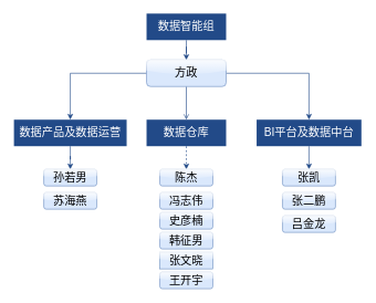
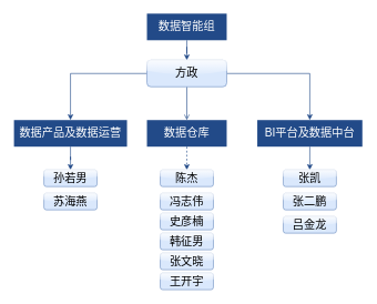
  <mxCell id="0" />
  <mxCell id="1" parent="0" />
  <mxCell id="2" value="" style="edgeStyle=orthogonalEdgeStyle;rounded=0;orthogonalLoop=1;jettySize=auto;html=1;fontColor=#FFFFFF;strokeColor=#224a88;" edge="1" parent="1" source="3" target="7"><mxGeometry relative="1" as="geometry" /></mxCell>
  <mxCell id="3" value="&lt;font style=&quot;font-size: 17px&quot;&gt;数据智能组&lt;/font&gt;" style="rounded=0;whiteSpace=wrap;html=1;fontColor=#FFFFFF;fillColor=#224a88;strokeColor=none;" vertex="1" parent="1"><mxGeometry x="220" y="20" width="120" height="40" as="geometry" /></mxCell>
  <mxCell id="4" value="" style="edgeStyle=orthogonalEdgeStyle;rounded=0;orthogonalLoop=1;jettySize=auto;html=1;fontColor=#FFFFFF;strokeColor=#224a88;endArrow=open;" edge="1" parent="1" source="7" target="9"><mxGeometry relative="1" as="geometry" /></mxCell>
  <mxCell id="5" value="" style="edgeStyle=orthogonalEdgeStyle;rounded=0;orthogonalLoop=1;jettySize=auto;html=1;fontColor=#FFFFFF;strokeColor=#224a88;" edge="1" parent="1" source="7" target="11"><mxGeometry relative="1" as="geometry" /></mxCell>
  <mxCell id="6" value="" style="edgeStyle=orthogonalEdgeStyle;rounded=0;orthogonalLoop=1;jettySize=auto;html=1;fontColor=#FFFFFF;strokeColor=#224a88;" edge="1" parent="1" source="7" target="13"><mxGeometry relative="1" as="geometry" /></mxCell>
  <mxCell id="7" value="&lt;span style=&quot;font-size: 17px&quot;&gt;方政&lt;/span&gt;" style="rounded=1;whiteSpace=wrap;html=1;strokeColor=#6c8ebf;fillColor=#dae8fc;glass=1;" vertex="1" parent="1"><mxGeometry x="220" y="90" width="120" height="40" as="geometry" /></mxCell>
  <mxCell id="8" style="edgeStyle=orthogonalEdgeStyle;rounded=0;orthogonalLoop=1;jettySize=auto;html=1;exitX=0.5;exitY=1;exitDx=0;exitDy=0;entryX=0.5;entryY=0;entryDx=0;entryDy=0;strokeColor=#224A88;fontColor=#FFFFFF;dashed=1;" edge="1" parent="1" source="9" target="16"><mxGeometry relative="1" as="geometry" /></mxCell>
  <mxCell id="9" value="&lt;span style=&quot;font-size: 17px&quot;&gt;数据仓库&lt;/span&gt;" style="rounded=0;whiteSpace=wrap;html=1;fontColor=#FFFFFF;fillColor=#224a88;strokeColor=none;" vertex="1" parent="1"><mxGeometry x="220" y="180" width="120" height="40" as="geometry" /></mxCell>
  <mxCell id="10" style="edgeStyle=orthogonalEdgeStyle;rounded=0;orthogonalLoop=1;jettySize=auto;html=1;exitX=0.5;exitY=1;exitDx=0;exitDy=0;entryX=0.5;entryY=0;entryDx=0;entryDy=0;strokeColor=#224A88;fontColor=#FFFFFF;" edge="1" parent="1" source="11" target="22"><mxGeometry relative="1" as="geometry" /></mxCell>
  <mxCell id="11" value="&lt;span style=&quot;font-size: 17px&quot;&gt;BI平台及数据中台&lt;/span&gt;" style="rounded=0;whiteSpace=wrap;html=1;fontColor=#FFFFFF;strokeColor=none;fillColor=#224a88;" vertex="1" parent="1"><mxGeometry x="386" y="180" width="158" height="40" as="geometry" /></mxCell>
  <mxCell id="12" value="" style="edgeStyle=orthogonalEdgeStyle;rounded=0;orthogonalLoop=1;jettySize=auto;html=1;fontColor=#FFFFFF;strokeColor=#224A88;" edge="1" parent="1" source="13" target="14"><mxGeometry relative="1" as="geometry" /></mxCell>
  <mxCell id="13" value="&lt;span style=&quot;font-size: 17px&quot;&gt;数据产品及数据运营&lt;/span&gt;" style="rounded=0;whiteSpace=wrap;html=1;fontColor=#FFFFFF;strokeColor=none;fillColor=#224a88;" vertex="1" parent="1"><mxGeometry x="20" y="180" width="170" height="40" as="geometry" /></mxCell>
  <mxCell id="14" value="&lt;span style=&quot;font-size: 17px&quot;&gt;孙若男&lt;/span&gt;" style="rounded=1;whiteSpace=wrap;html=1;strokeColor=#6c8ebf;fillColor=#dae8fc;glass=1;" vertex="1" parent="1"><mxGeometry x="65" y="255" width="80" height="25" as="geometry" /></mxCell>
  <mxCell id="15" value="&lt;span style=&quot;font-size: 17px&quot;&gt;苏海燕&lt;/span&gt;" style="rounded=1;whiteSpace=wrap;html=1;strokeColor=#6c8ebf;fillColor=#dae8fc;glass=1;" vertex="1" parent="1"><mxGeometry x="65" y="290" width="80" height="25" as="geometry" /></mxCell>
  <mxCell id="16" value="&lt;span style=&quot;font-size: 17px&quot;&gt;陈杰&lt;/span&gt;" style="rounded=1;whiteSpace=wrap;html=1;strokeColor=#6c8ebf;fillColor=#dae8fc;glass=1;shadow=0;" vertex="1" parent="1"><mxGeometry x="240" y="255" width="80" height="25" as="geometry" /></mxCell>
  <mxCell id="17" value="&lt;span style=&quot;font-size: 17px&quot;&gt;冯志伟&lt;/span&gt;" style="rounded=1;whiteSpace=wrap;html=1;strokeColor=#6c8ebf;fillColor=#dae8fc;glass=1;shadow=0;" vertex="1" parent="1"><mxGeometry x="240" y="290" width="80" height="25" as="geometry" /></mxCell>
  <mxCell id="18" value="&lt;span style=&quot;font-size: 17px&quot;&gt;史彦楠&lt;/span&gt;" style="rounded=1;whiteSpace=wrap;html=1;strokeColor=#6c8ebf;fillColor=#dae8fc;glass=1;shadow=0;" vertex="1" parent="1"><mxGeometry x="240" y="320" width="80" height="25" as="geometry" /></mxCell>
  <mxCell id="19" value="&lt;span style=&quot;font-size: 17px&quot;&gt;韩征男&lt;/span&gt;" style="rounded=1;whiteSpace=wrap;html=1;strokeColor=#6c8ebf;fillColor=#dae8fc;glass=1;shadow=0;" vertex="1" parent="1"><mxGeometry x="240" y="350" width="80" height="25" as="geometry" /></mxCell>
- <mxCell id="20" value="&lt;span style=&quot;font-size: 17px&quot;&gt;张文晓&lt;/span&gt;" style="whiteSpace=wrap;html=1;strokeColor=#6c8ebf;fillColor=#dae8fc;glass=1;shadow=0;rounded=0;" vertex="1" parent="1"><mxGeometry x="240" y="380" width="80" height="25" as="geometry" /></mxCell>
+ <mxCell id="20" value="&lt;span style=&quot;font-size: 17px&quot;&gt;张文晓&lt;/span&gt;" style="rounded=1;whiteSpace=wrap;html=1;strokeColor=#6c8ebf;fillColor=#dae8fc;glass=1;shadow=0;" vertex="1" parent="1"><mxGeometry x="240" y="380" width="80" height="25" as="geometry" /></mxCell>
  <mxCell id="21" value="&lt;span style=&quot;font-size: 17px&quot;&gt;王开宇&lt;/span&gt;" style="rounded=1;whiteSpace=wrap;html=1;strokeColor=#6c8ebf;fillColor=#dae8fc;glass=1;shadow=0;" vertex="1" parent="1"><mxGeometry x="240" y="410" width="80" height="25" as="geometry" /></mxCell>
  <mxCell id="22" value="&lt;span style=&quot;font-size: 17px&quot;&gt;张凯&lt;/span&gt;" style="rounded=1;whiteSpace=wrap;html=1;strokeColor=#6c8ebf;fillColor=#dae8fc;glass=1;" vertex="1" parent="1"><mxGeometry x="425" y="255" width="80" height="25" as="geometry" /></mxCell>
  <mxCell id="23" value="&lt;span style=&quot;font-size: 17px&quot;&gt;张二鹏&lt;/span&gt;" style="rounded=1;whiteSpace=wrap;html=1;strokeColor=#6c8ebf;fillColor=#dae8fc;glass=1;" vertex="1" parent="1"><mxGeometry x="425" y="290" width="80" height="25" as="geometry" /></mxCell>
  <mxCell id="24" value="&lt;span style=&quot;font-size: 17px&quot;&gt;吕金龙&lt;/span&gt;" style="rounded=1;whiteSpace=wrap;html=1;strokeColor=#6c8ebf;fillColor=#dae8fc;glass=1;" vertex="1" parent="1"><mxGeometry x="425" y="325" width="80" height="25" as="geometry" /></mxCell>
  <mxCell id="25" style="edgeStyle=orthogonalEdgeStyle;rounded=0;orthogonalLoop=1;jettySize=auto;html=1;exitX=0.5;exitY=1;exitDx=0;exitDy=0;strokeColor=#6c8ebf;fontColor=#FFFFFF;fillColor=#dae8fc;" edge="1" parent="1" source="23" target="23"><mxGeometry relative="1" as="geometry" /></mxCell>
